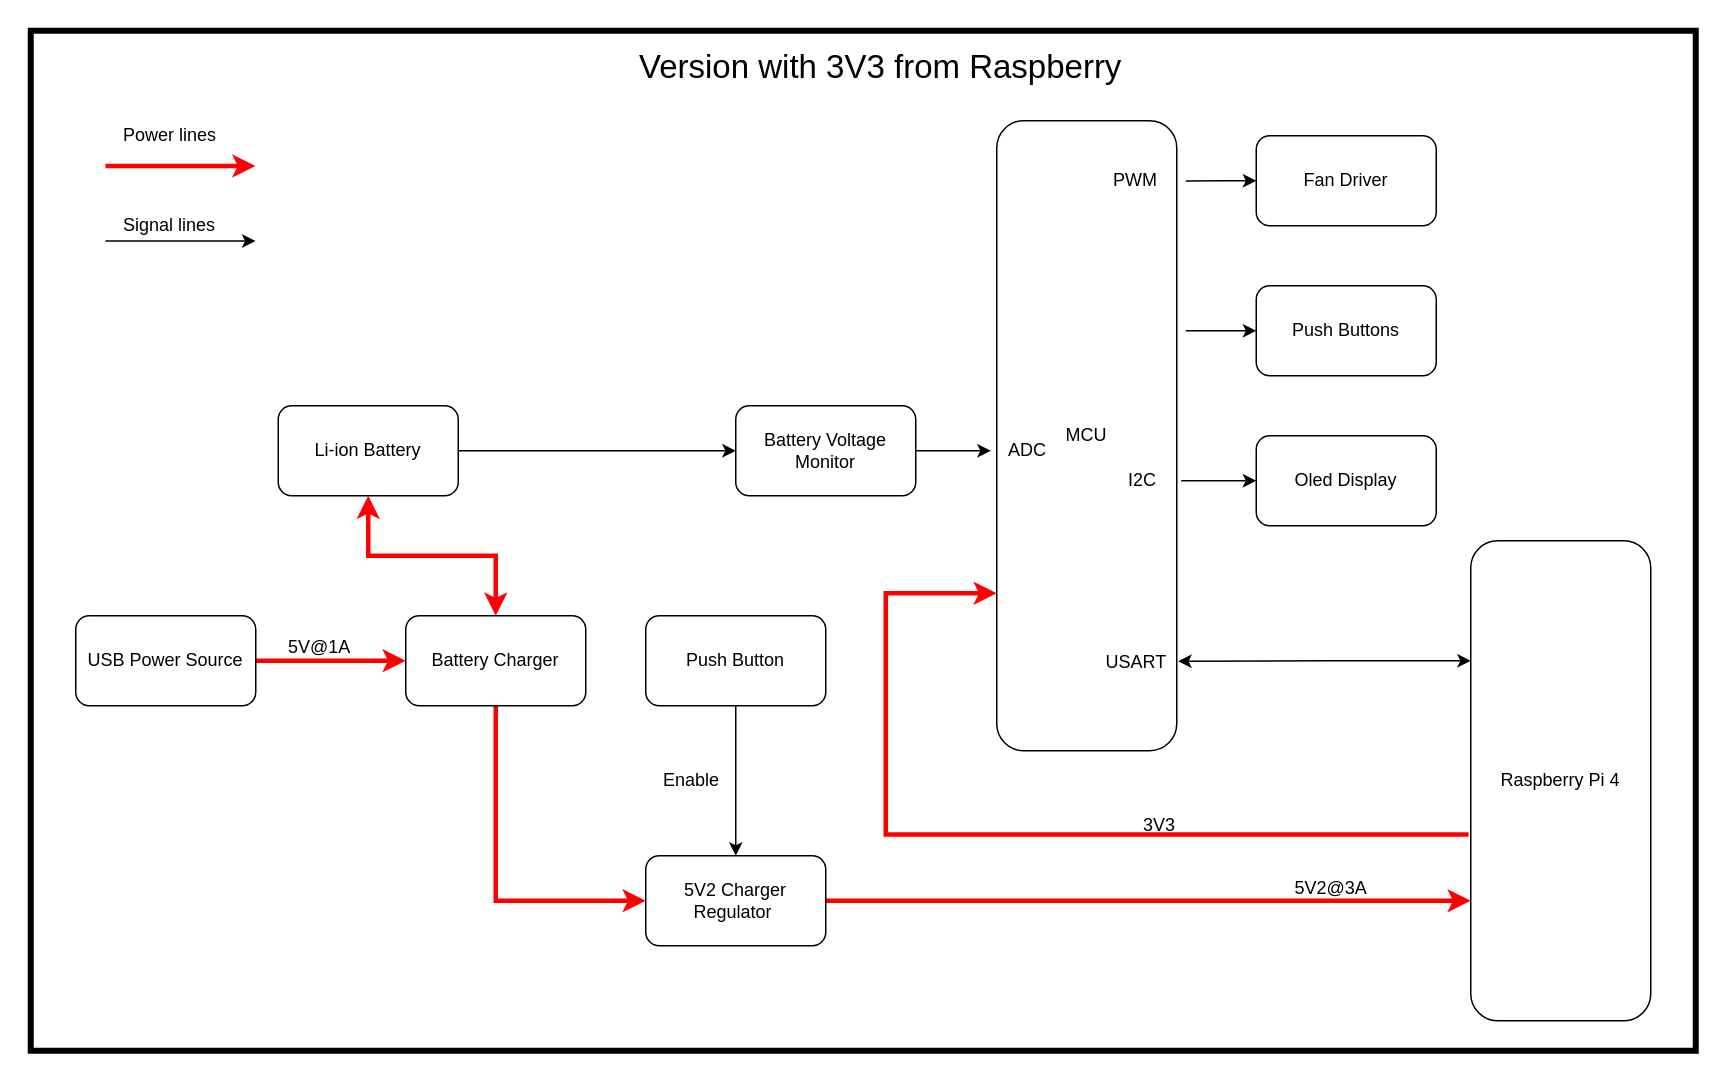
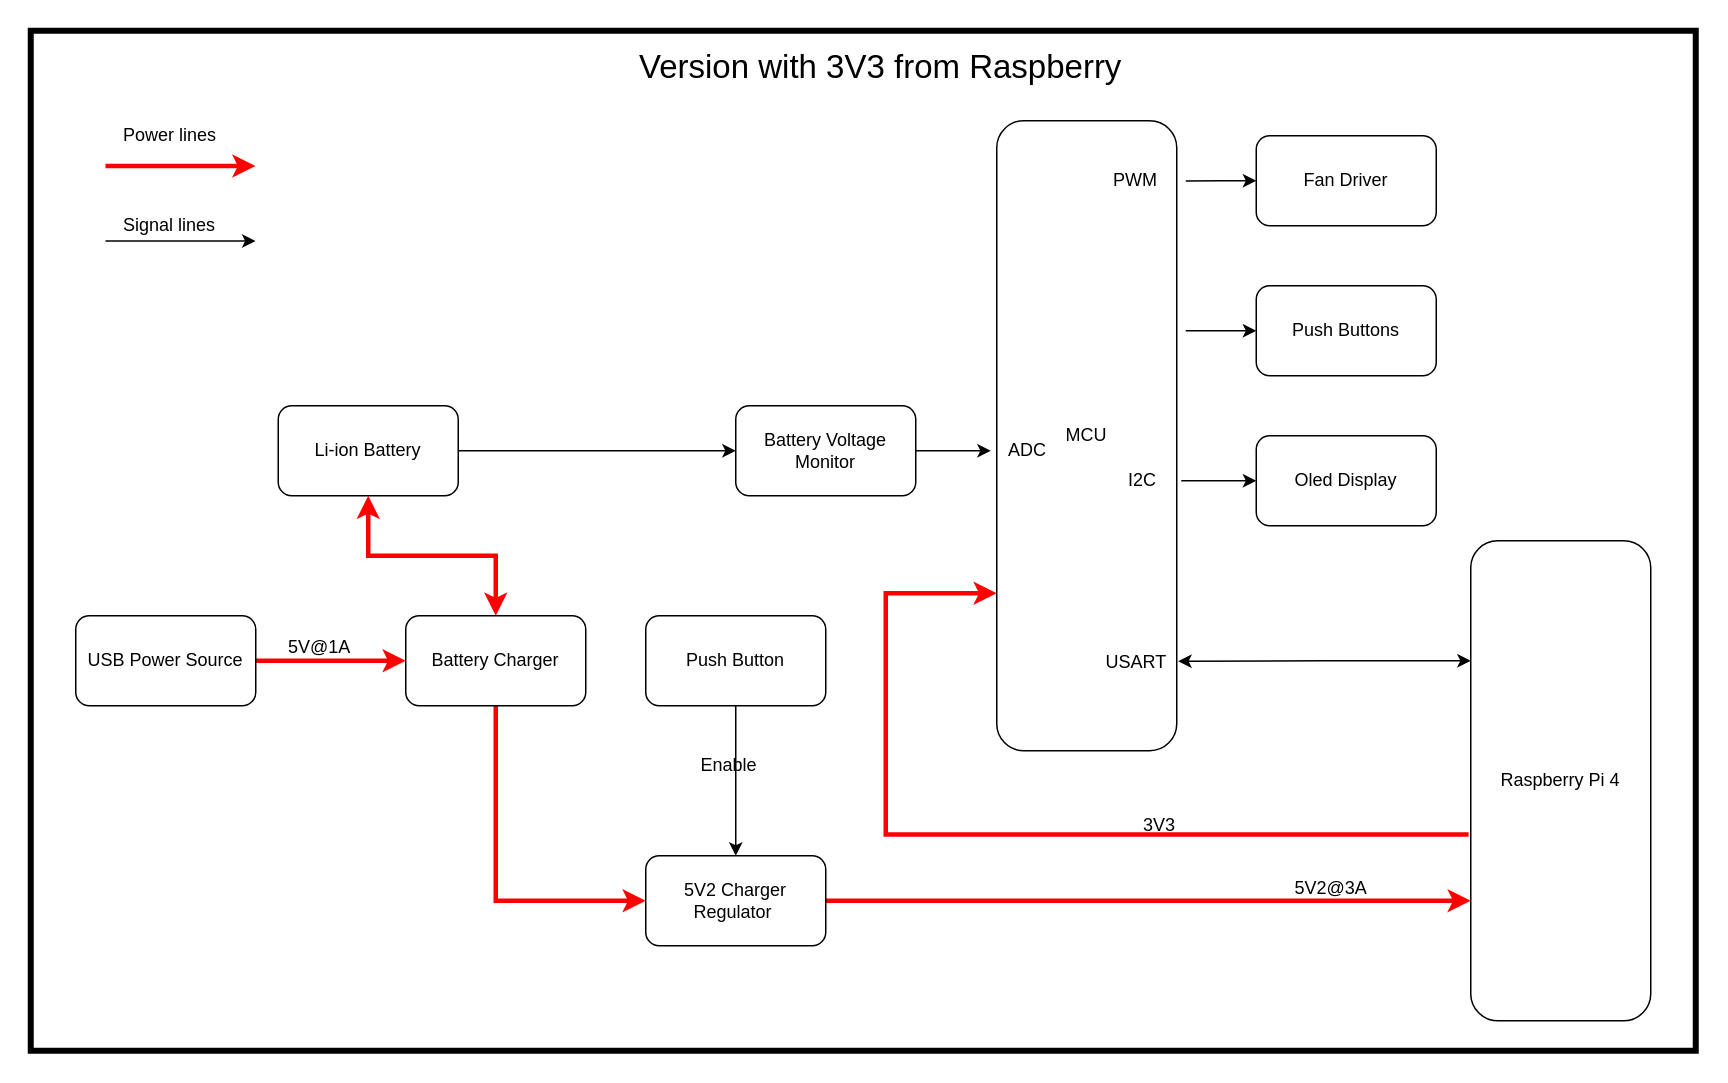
  <mxCell id="0" />
  <mxCell id="1" parent="0" />
  <mxCell id="2" value="" style="rounded=0;whiteSpace=wrap;html=1;fillColor=none;strokeWidth=4;" parent="1" vertex="1"><mxGeometry x="20" y="20" width="1110" height="680" as="geometry" /></mxCell>
  <mxCell id="3" style="edgeStyle=orthogonalEdgeStyle;rounded=0;orthogonalLoop=1;jettySize=auto;html=1;exitX=1;exitY=0.5;exitDx=0;exitDy=0;entryX=0;entryY=0.5;entryDx=0;entryDy=0;startArrow=none;startFill=0;" parent="1" source="4" target="26" edge="1"><mxGeometry relative="1" as="geometry" /></mxCell>
  <mxCell id="4" value="Li-ion Battery" style="rounded=1;whiteSpace=wrap;html=1;" parent="1" vertex="1"><mxGeometry x="185" y="270" width="120" height="60" as="geometry" /></mxCell>
  <mxCell id="5" style="edgeStyle=orthogonalEdgeStyle;rounded=0;orthogonalLoop=1;jettySize=auto;html=1;entryX=0.5;entryY=1;entryDx=0;entryDy=0;startArrow=classic;startFill=1;strokeColor=#FF0000;strokeWidth=3;" parent="1" source="7" target="4" edge="1"><mxGeometry relative="1" as="geometry" /></mxCell>
  <mxCell id="6" style="edgeStyle=orthogonalEdgeStyle;rounded=0;orthogonalLoop=1;jettySize=auto;html=1;entryX=0;entryY=0.5;entryDx=0;entryDy=0;strokeColor=#FF0000;strokeWidth=3;" parent="1" source="7" target="13" edge="1"><mxGeometry relative="1" as="geometry"><mxPoint x="390" y="630" as="targetPoint" /><Array as="points"><mxPoint x="330" y="600" /></Array></mxGeometry></mxCell>
  <mxCell id="7" value="Battery Charger" style="rounded=1;whiteSpace=wrap;html=1;" parent="1" vertex="1"><mxGeometry x="270" y="410" width="120" height="60" as="geometry" /></mxCell>
  <mxCell id="8" style="edgeStyle=orthogonalEdgeStyle;rounded=0;orthogonalLoop=1;jettySize=auto;html=1;exitX=0;exitY=0.75;exitDx=0;exitDy=0;entryX=-0.012;entryY=0.612;entryDx=0;entryDy=0;entryPerimeter=0;startArrow=classic;startFill=1;endArrow=none;endFill=0;strokeColor=#FF0000;strokeWidth=3;" edge="1" parent="1" source="9" target="19"><mxGeometry relative="1" as="geometry"><Array as="points"><mxPoint x="590" y="395" /><mxPoint x="590" y="556" /></Array></mxGeometry></mxCell>
  <mxCell id="9" value="MCU" style="rounded=1;whiteSpace=wrap;html=1;" parent="1" vertex="1"><mxGeometry x="664" y="80" width="120" height="420" as="geometry" /></mxCell>
  <mxCell id="10" style="edgeStyle=orthogonalEdgeStyle;rounded=0;orthogonalLoop=1;jettySize=auto;html=1;exitX=0;exitY=0.5;exitDx=0;exitDy=0;startArrow=classic;startFill=1;endArrow=none;endFill=0;" parent="1" source="11" edge="1"><mxGeometry relative="1" as="geometry"><mxPoint x="787" y="320" as="targetPoint" /><Array as="points"><mxPoint x="787" y="320" /></Array></mxGeometry></mxCell>
  <mxCell id="11" value="Oled Display" style="rounded=1;whiteSpace=wrap;html=1;" parent="1" vertex="1"><mxGeometry x="837" y="290" width="120" height="60" as="geometry" /></mxCell>
  <mxCell id="12" style="edgeStyle=orthogonalEdgeStyle;rounded=0;orthogonalLoop=1;jettySize=auto;html=1;exitX=1;exitY=0.5;exitDx=0;exitDy=0;entryX=0;entryY=0.75;entryDx=0;entryDy=0;strokeColor=#FF0000;strokeWidth=3;" parent="1" source="13" target="19" edge="1"><mxGeometry relative="1" as="geometry" /></mxCell>
  <mxCell id="13" value="5V2 Charger Regulator&amp;nbsp;" style="rounded=1;whiteSpace=wrap;html=1;" parent="1" vertex="1"><mxGeometry x="430" y="570" width="120" height="60" as="geometry" /></mxCell>
  <mxCell id="14" style="edgeStyle=orthogonalEdgeStyle;rounded=0;orthogonalLoop=1;jettySize=auto;html=1;exitX=1;exitY=0.5;exitDx=0;exitDy=0;entryX=0;entryY=0.5;entryDx=0;entryDy=0;fillColor=#a20025;strokeColor=#FF0000;strokeWidth=3;" parent="1" source="15" target="7" edge="1"><mxGeometry relative="1" as="geometry" /></mxCell>
  <mxCell id="15" value="USB Power Source" style="rounded=1;whiteSpace=wrap;html=1;" parent="1" vertex="1"><mxGeometry x="50" y="410" width="120" height="60" as="geometry" /></mxCell>
  <mxCell id="16" style="edgeStyle=orthogonalEdgeStyle;rounded=0;orthogonalLoop=1;jettySize=auto;html=1;startArrow=classic;startFill=1;endArrow=none;endFill=0;" parent="1" source="17" edge="1"><mxGeometry relative="1" as="geometry"><mxPoint x="790" y="220" as="targetPoint" /></mxGeometry></mxCell>
  <mxCell id="17" value="Push Buttons" style="rounded=1;whiteSpace=wrap;html=1;" parent="1" vertex="1"><mxGeometry x="837" y="190" width="120" height="60" as="geometry" /></mxCell>
  <mxCell id="18" style="edgeStyle=orthogonalEdgeStyle;rounded=0;orthogonalLoop=1;jettySize=auto;html=1;exitX=0;exitY=0.25;exitDx=0;exitDy=0;entryX=1.008;entryY=0.858;entryDx=0;entryDy=0;entryPerimeter=0;startArrow=classic;startFill=1;" parent="1" source="19" target="9" edge="1"><mxGeometry relative="1" as="geometry" /></mxCell>
  <mxCell id="19" value="Raspberry Pi 4" style="rounded=1;whiteSpace=wrap;html=1;" parent="1" vertex="1"><mxGeometry x="980" y="360" width="120" height="320" as="geometry" /></mxCell>
  <mxCell id="20" value="5V@1A" style="text;html=1;resizable=0;points=[];autosize=1;align=left;verticalAlign=top;spacingTop=-4;" parent="1" vertex="1"><mxGeometry x="190" y="421" width="60" height="20" as="geometry" /></mxCell>
  <mxCell id="21" value="5V2@3A" style="text;html=1;resizable=0;points=[];autosize=1;align=left;verticalAlign=top;spacingTop=-4;" parent="1" vertex="1"><mxGeometry x="861" y="582" width="60" height="20" as="geometry" /></mxCell>
  <mxCell id="22" value="3V3" style="text;html=1;resizable=0;points=[];autosize=1;align=left;verticalAlign=top;spacingTop=-4;" parent="1" vertex="1"><mxGeometry x="760" y="540" width="40" height="20" as="geometry" /></mxCell>
  <mxCell id="23" value="USART" style="text;html=1;resizable=0;points=[];autosize=1;align=left;verticalAlign=top;spacingTop=-4;" parent="1" vertex="1"><mxGeometry x="735" y="431" width="60" height="20" as="geometry" /></mxCell>
  <mxCell id="24" value="I2C" style="text;html=1;resizable=0;points=[];autosize=1;align=left;verticalAlign=top;spacingTop=-4;" parent="1" vertex="1"><mxGeometry x="750" y="310" width="30" height="20" as="geometry" /></mxCell>
  <mxCell id="25" style="edgeStyle=orthogonalEdgeStyle;rounded=0;orthogonalLoop=1;jettySize=auto;html=1;startArrow=none;startFill=0;" parent="1" source="26" edge="1"><mxGeometry relative="1" as="geometry"><mxPoint x="660" y="300" as="targetPoint" /></mxGeometry></mxCell>
  <mxCell id="26" value="Battery Voltage Monitor" style="rounded=1;whiteSpace=wrap;html=1;" parent="1" vertex="1"><mxGeometry x="490" y="270" width="120" height="60" as="geometry" /></mxCell>
  <mxCell id="27" style="edgeStyle=orthogonalEdgeStyle;rounded=0;orthogonalLoop=1;jettySize=auto;html=1;exitX=0;exitY=0.5;exitDx=0;exitDy=0;startArrow=classic;startFill=1;endArrow=none;endFill=0;" parent="1" source="28" edge="1"><mxGeometry relative="1" as="geometry"><mxPoint x="790" y="120.143" as="targetPoint" /></mxGeometry></mxCell>
  <mxCell id="28" value="Fan Driver" style="rounded=1;whiteSpace=wrap;html=1;" parent="1" vertex="1"><mxGeometry x="837" y="90" width="120" height="60" as="geometry" /></mxCell>
  <mxCell id="29" value="PWM" style="text;html=1;resizable=0;points=[];autosize=1;align=left;verticalAlign=top;spacingTop=-4;" parent="1" vertex="1"><mxGeometry x="740" y="110" width="40" height="20" as="geometry" /></mxCell>
  <mxCell id="30" value="ADC" style="text;html=1;resizable=0;points=[];autosize=1;align=left;verticalAlign=top;spacingTop=-4;" parent="1" vertex="1"><mxGeometry x="670" y="290" width="40" height="20" as="geometry" /></mxCell>
  <mxCell id="31" value="&lt;font style=&quot;font-size: 22px&quot;&gt;Version with 3V3 from Raspberry&lt;/font&gt;" style="text;html=1;resizable=0;points=[];autosize=1;align=left;verticalAlign=top;spacingTop=-4;" parent="1" vertex="1"><mxGeometry x="424" y="29" width="340" height="20" as="geometry" /></mxCell>
  <mxCell id="32" style="edgeStyle=orthogonalEdgeStyle;rounded=0;orthogonalLoop=1;jettySize=auto;html=1;exitX=0.5;exitY=1;exitDx=0;exitDy=0;entryX=0.5;entryY=0;entryDx=0;entryDy=0;startArrow=none;startFill=0;endArrow=classic;endFill=1;" edge="1" parent="1" source="33" target="13"><mxGeometry relative="1" as="geometry" /></mxCell>
  <mxCell id="33" value="Push Button" style="rounded=1;whiteSpace=wrap;html=1;" vertex="1" parent="1"><mxGeometry x="430" y="410" width="120" height="60" as="geometry" /></mxCell>
- <mxCell id="34" value="Enable" style="text;html=1;resizable=0;points=[];autosize=1;align=left;verticalAlign=top;spacingTop=-4;" vertex="1" parent="1"><mxGeometry x="440" y="510" width="50" height="20" as="geometry" /></mxCell>
+ <mxCell id="34" value="Enable" style="text;html=1;resizable=0;points=[];autosize=1;align=left;verticalAlign=top;spacingTop=-4;" vertex="1" parent="1"><mxGeometry x="465" y="500" width="50" height="20" as="geometry" /></mxCell>
  <mxCell id="35" style="edgeStyle=orthogonalEdgeStyle;rounded=0;orthogonalLoop=1;jettySize=auto;html=1;exitX=1;exitY=0.5;exitDx=0;exitDy=0;entryX=0;entryY=0.5;entryDx=0;entryDy=0;fillColor=#a20025;strokeColor=#FF0000;strokeWidth=3;" edge="1" parent="1"><mxGeometry relative="1" as="geometry"><mxPoint x="69.833" y="110.167" as="sourcePoint" /><mxPoint x="169.833" y="110.167" as="targetPoint" /></mxGeometry></mxCell>
  <mxCell id="36" value="Power lines" style="text;html=1;resizable=0;points=[];autosize=1;align=left;verticalAlign=top;spacingTop=-4;" vertex="1" parent="1"><mxGeometry x="80" y="80" width="80" height="20" as="geometry" /></mxCell>
  <mxCell id="37" style="edgeStyle=orthogonalEdgeStyle;rounded=0;orthogonalLoop=1;jettySize=auto;html=1;exitX=1;exitY=0.5;exitDx=0;exitDy=0;entryX=0;entryY=0.5;entryDx=0;entryDy=0;fillColor=#a20025;strokeColor=#000000;strokeWidth=1;" edge="1" parent="1"><mxGeometry relative="1" as="geometry"><mxPoint x="69.833" y="160.167" as="sourcePoint" /><mxPoint x="169.833" y="160.167" as="targetPoint" /></mxGeometry></mxCell>
  <mxCell id="38" value="Signal lines" style="text;html=1;resizable=0;points=[];autosize=1;align=left;verticalAlign=top;spacingTop=-4;" vertex="1" parent="1"><mxGeometry x="80" y="140" width="80" height="20" as="geometry" /></mxCell>
